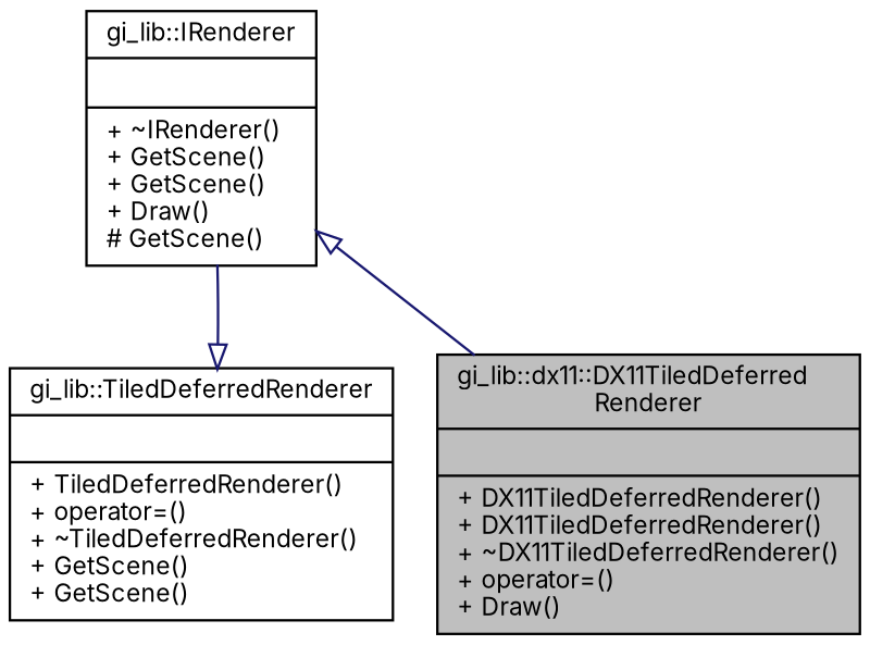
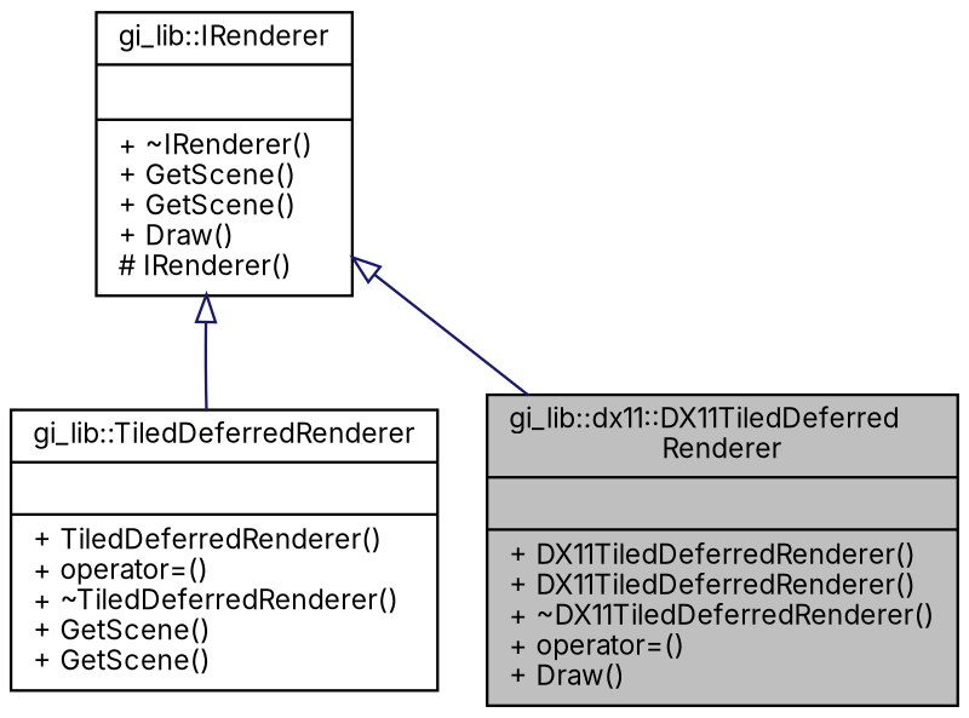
  digraph {
    fontname=Inter
    node [color=black fillcolor=white fontname=Inter fontsize=10 shape=record style=filled]
    edge [arrowtail=onormal color=midnightblue dir=back fontname=Inter fontsize=10 labelfontname=Helvetica labelfontsize=10 style=solid]
    n1 [fillcolor=grey75 fontcolor=black height=0.2 label="{gi_lib::dx11::DX11TiledDeferred\lRenderer\n||+ DX11TiledDeferredRenderer()\l+ DX11TiledDeferredRenderer()\l+ ~DX11TiledDeferredRenderer()\l+ operator=()\l+ Draw()\l}" width=0.4]
    n2 [height=0.2 label="{gi_lib::TiledDeferredRenderer\n||+ TiledDeferredRenderer()\l+ operator=()\l+ ~TiledDeferredRenderer()\l+ GetScene()\l+ GetScene()\l}" width=0.4]
-   n3 [height=0.2 label="{gi_lib::IRenderer\n||+ ~IRenderer()\l+ GetScene()\l+ GetScene()\l+ Draw()\l# GetScene()\l}" width=0.4]
+   n3 [height=0.2 label="{gi_lib::IRenderer\n||+ ~IRenderer()\l+ GetScene()\l+ GetScene()\l+ Draw()\l# IRenderer()\l}" width=0.4]
    n3 -> n1
-   n2 -> n3
+   n3 -> n2
  }
